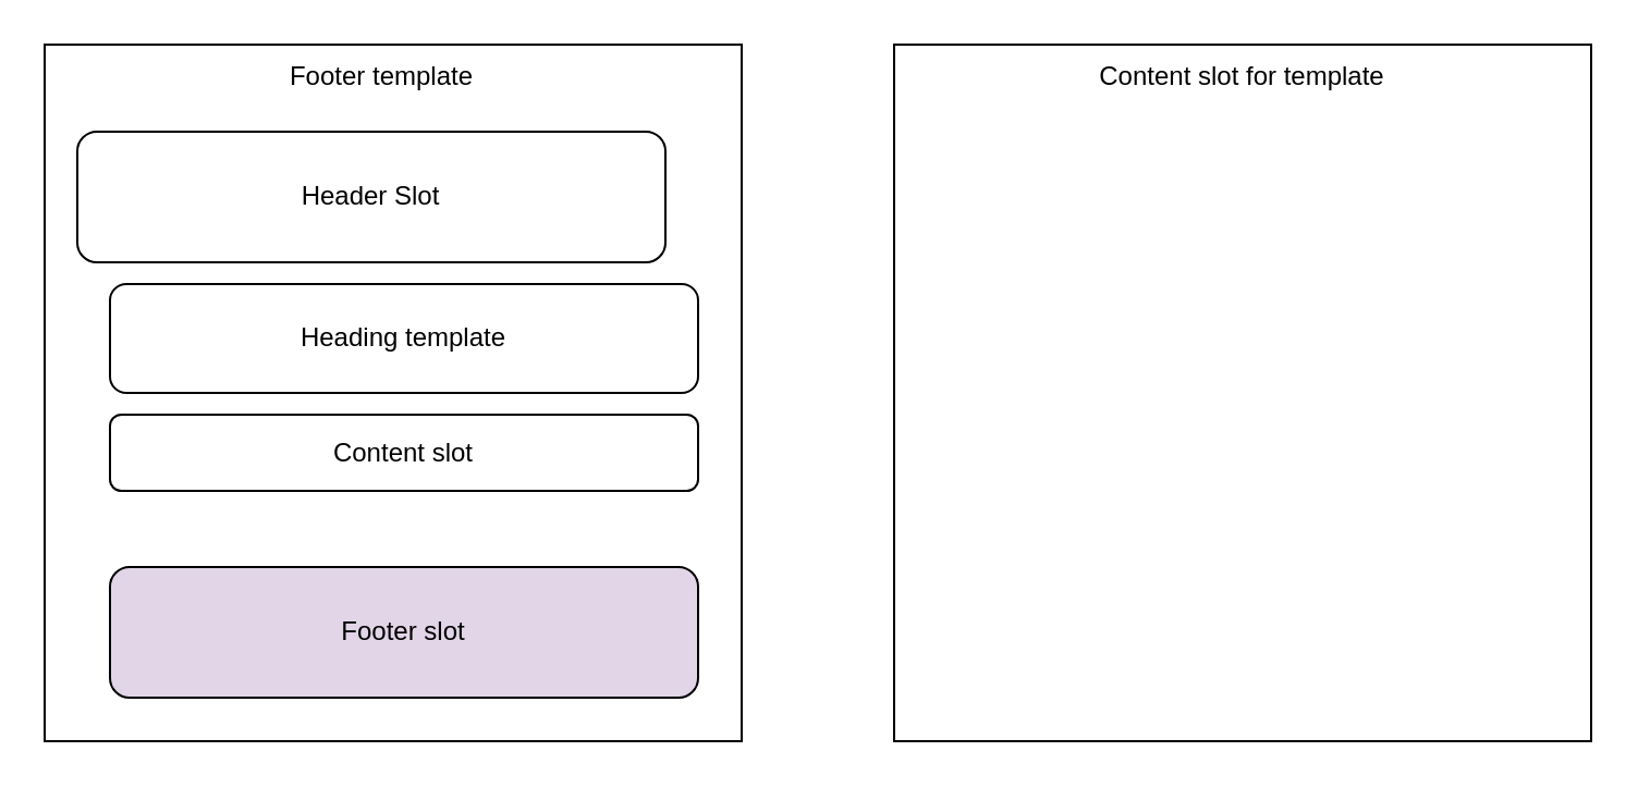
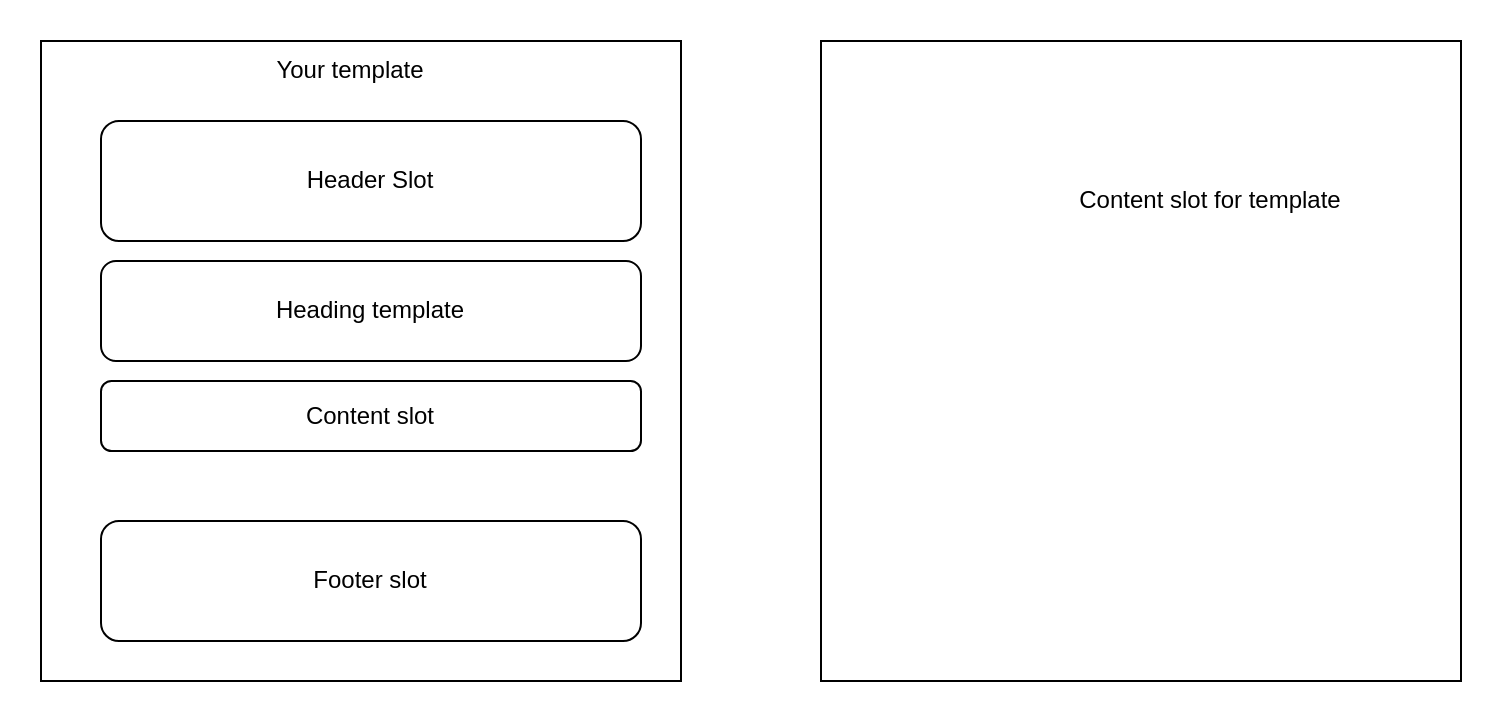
  <mxCell id="0" />
  <mxCell id="1" parent="0" />
  <mxCell id="2" value="" style="whiteSpace=wrap;html=1;aspect=fixed;" vertex="1" parent="1"><mxGeometry x="20" y="20" width="320" height="320" as="geometry" /></mxCell>
- <mxCell id="3" value="Header Slot" style="rounded=1;whiteSpace=wrap;html=1;" vertex="1" parent="1"><mxGeometry x="35" y="60" width="270" height="60" as="geometry" /></mxCell>
+ <mxCell id="3" value="Header Slot" style="rounded=1;whiteSpace=wrap;html=1;" vertex="1" parent="1"><mxGeometry x="50" y="60" width="270" height="60" as="geometry" /></mxCell>
  <mxCell id="4" value="Heading template" style="rounded=1;whiteSpace=wrap;html=1;" vertex="1" parent="1"><mxGeometry x="50" y="130" width="270" height="50" as="geometry" /></mxCell>
- <mxCell id="5" value="Footer slot" style="rounded=1;whiteSpace=wrap;html=1;fillColor=#e1d5e7;" vertex="1" parent="1"><mxGeometry x="50" y="260" width="270" height="60" as="geometry" /></mxCell>
- <mxCell id="6" value="Footer template" style="text;html=1;strokeColor=none;fillColor=none;align=center;verticalAlign=middle;whiteSpace=wrap;rounded=0;" vertex="1" parent="1"><mxGeometry x="110" y="20" width="130" height="30" as="geometry" /></mxCell>
+ <mxCell id="5" value="Footer slot" style="rounded=1;whiteSpace=wrap;html=1;" vertex="1" parent="1"><mxGeometry x="50" y="260" width="270" height="60" as="geometry" /></mxCell>
+ <mxCell id="6" value="Your template" style="text;html=1;strokeColor=none;fillColor=none;align=center;verticalAlign=middle;whiteSpace=wrap;rounded=0;" vertex="1" parent="1"><mxGeometry x="110" y="20" width="130" height="30" as="geometry" /></mxCell>
  <mxCell id="7" value="Content slot" style="rounded=1;whiteSpace=wrap;html=1;" vertex="1" parent="1"><mxGeometry x="50" y="190" width="270" height="35" as="geometry" /></mxCell>
  <mxCell id="8" value="" style="whiteSpace=wrap;html=1;aspect=fixed;" vertex="1" parent="1"><mxGeometry x="410" y="20" width="320" height="320" as="geometry" /></mxCell>
- <mxCell id="9" value="Content slot for template" style="text;html=1;strokeColor=none;fillColor=none;align=center;verticalAlign=middle;whiteSpace=wrap;rounded=0;" vertex="1" parent="1"><mxGeometry x="470" y="20" width="200" height="30" as="geometry" /></mxCell>
+ <mxCell id="9" value="Content slot for template" style="text;html=1;strokeColor=none;fillColor=none;align=center;verticalAlign=middle;whiteSpace=wrap;rounded=0;" vertex="1" parent="1"><mxGeometry x="505" y="85" width="200" height="30" as="geometry" /></mxCell>
